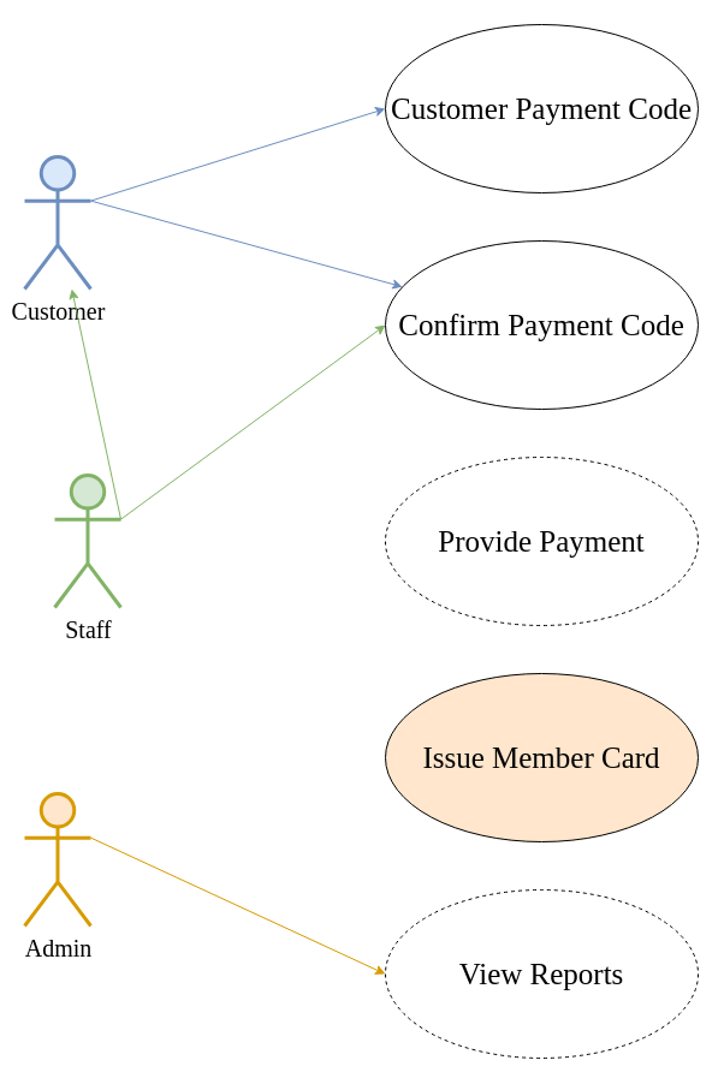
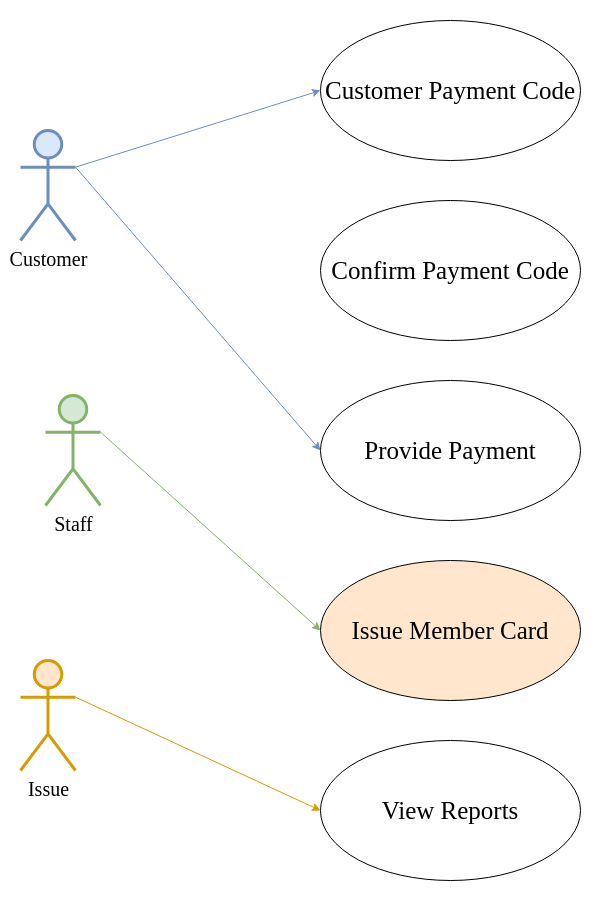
  <mxCell id="0" />
  <mxCell id="1" parent="0" />
  <mxCell id="2" value="&lt;font style=&quot;font-size: 25px&quot; face=&quot;Poppins&quot;&gt;Customer Payment Code&lt;/font&gt;" style="ellipse;whiteSpace=wrap;html=1;" vertex="1" parent="1"><mxGeometry x="320" y="20" width="260" height="140" as="geometry" /></mxCell>
  <mxCell id="3" value="&lt;font style=&quot;font-size: 25px&quot; face=&quot;Poppins&quot;&gt;Confirm Payment Code&lt;/font&gt;" style="ellipse;whiteSpace=wrap;html=1;" vertex="1" parent="1"><mxGeometry x="320" y="200" width="260" height="140" as="geometry" /></mxCell>
- <mxCell id="4" value="&lt;font face=&quot;Poppins&quot; style=&quot;font-size: 25px&quot;&gt;Provide Payment&lt;/font&gt;&lt;br&gt;" style="ellipse;whiteSpace=wrap;html=1;dashed=1;" vertex="1" parent="1"><mxGeometry x="320" y="380" width="260" height="140" as="geometry" /></mxCell>
+ <mxCell id="4" value="&lt;font face=&quot;Poppins&quot; style=&quot;font-size: 25px&quot;&gt;Provide Payment&lt;/font&gt;&lt;br&gt;" style="ellipse;whiteSpace=wrap;html=1;" vertex="1" parent="1"><mxGeometry x="320" y="380" width="260" height="140" as="geometry" /></mxCell>
  <mxCell id="5" value="&lt;font style=&quot;font-size: 25px&quot; face=&quot;Poppins&quot;&gt;Issue Member Card&lt;/font&gt;" style="ellipse;whiteSpace=wrap;html=1;fillColor=#ffe6cc;" vertex="1" parent="1"><mxGeometry x="320" y="560" width="260" height="140" as="geometry" /></mxCell>
- <mxCell id="6" value="&lt;font style=&quot;font-size: 25px&quot; face=&quot;Poppins&quot;&gt;View Reports&lt;/font&gt;" style="ellipse;whiteSpace=wrap;html=1;dashed=1;" vertex="1" parent="1"><mxGeometry x="320" y="740" width="260" height="140" as="geometry" /></mxCell>
+ <mxCell id="6" value="&lt;font style=&quot;font-size: 25px&quot; face=&quot;Poppins&quot;&gt;View Reports&lt;/font&gt;" style="ellipse;whiteSpace=wrap;html=1;" vertex="1" parent="1"><mxGeometry x="320" y="740" width="260" height="140" as="geometry" /></mxCell>
  <mxCell id="7" style="rounded=0;orthogonalLoop=1;jettySize=auto;html=1;exitX=1;exitY=0.333;exitDx=0;exitDy=0;exitPerimeter=0;entryX=0;entryY=0.5;entryDx=0;entryDy=0;fillColor=#dae8fc;strokeColor=#6c8ebf;" edge="1" parent="1" source="10" target="2"><mxGeometry relative="1" as="geometry" /></mxCell>
- <mxCell id="8" style="edgeStyle=none;rounded=0;orthogonalLoop=1;jettySize=auto;html=1;exitX=1;exitY=0.333;exitDx=0;exitDy=0;exitPerimeter=0;fillColor=#dae8fc;strokeColor=#6c8ebf;" edge="1" parent="1" source="10" target="3"><mxGeometry relative="1" as="geometry" /></mxCell>
- <mxCell id="9" style="edgeStyle=none;rounded=0;orthogonalLoop=1;jettySize=auto;html=1;exitX=1;exitY=0.333;exitDx=0;exitDy=0;exitPerimeter=0;entryX=0;entryY=0.5;entryDx=0;entryDy=0;fillColor=#d5e8d4;strokeColor=#82b366;" edge="1" parent="1" source="14" target="3"><mxGeometry relative="1" as="geometry" /></mxCell>
+ <mxCell id="8" style="edgeStyle=none;rounded=0;orthogonalLoop=1;jettySize=auto;html=1;exitX=1;exitY=0.333;exitDx=0;exitDy=0;exitPerimeter=0;entryX=0;entryY=0.5;entryDx=0;entryDy=0;fillColor=#dae8fc;strokeColor=#6c8ebf;" edge="1" parent="1" source="10" target="4"><mxGeometry relative="1" as="geometry" /></mxCell>
  <mxCell id="10" value="&lt;font style=&quot;font-size: 20px&quot;&gt;Customer&lt;br&gt;&lt;/font&gt;" style="shape=umlActor;verticalLabelPosition=bottom;labelBackgroundColor=#ffffff;verticalAlign=top;html=1;outlineConnect=0;fontFamily=Poppins;strokeWidth=3;fillColor=#dae8fc;strokeColor=#6c8ebf;" vertex="1" parent="1"><mxGeometry x="20" y="130" width="55" height="110" as="geometry" /></mxCell>
  <mxCell id="11" style="edgeStyle=none;rounded=0;orthogonalLoop=1;jettySize=auto;html=1;exitX=1;exitY=0.333;exitDx=0;exitDy=0;exitPerimeter=0;entryX=0;entryY=0.5;entryDx=0;entryDy=0;fillColor=#ffe6cc;strokeColor=#d79b00;" edge="1" parent="1" source="12" target="6"><mxGeometry relative="1" as="geometry" /></mxCell>
- <mxCell id="12" value="&lt;font style=&quot;font-size: 20px&quot;&gt;Admin&lt;/font&gt;" style="shape=umlActor;verticalLabelPosition=bottom;labelBackgroundColor=#ffffff;verticalAlign=top;html=1;outlineConnect=0;fontFamily=Poppins;strokeWidth=3;fillColor=#ffe6cc;strokeColor=#d79b00;" vertex="1" parent="1"><mxGeometry x="20" y="660" width="55" height="110" as="geometry" /></mxCell>
- <mxCell id="13" style="edgeStyle=none;rounded=0;orthogonalLoop=1;jettySize=auto;html=1;exitX=1;exitY=0.333;exitDx=0;exitDy=0;exitPerimeter=0;strokeWidth=1;fillColor=#d5e8d4;strokeColor=#82b366;" edge="1" parent="1" source="14" target="10"><mxGeometry relative="1" as="geometry" /></mxCell>
+ <mxCell id="12" value="&lt;font style=&quot;font-size: 20px&quot;&gt;Issue&lt;/font&gt;" style="shape=umlActor;verticalLabelPosition=bottom;labelBackgroundColor=#ffffff;verticalAlign=top;html=1;outlineConnect=0;fontFamily=Poppins;strokeWidth=3;fillColor=#ffe6cc;strokeColor=#d79b00;" vertex="1" parent="1"><mxGeometry x="20" y="660" width="55" height="110" as="geometry" /></mxCell>
+ <mxCell id="13" style="edgeStyle=none;rounded=0;orthogonalLoop=1;jettySize=auto;html=1;exitX=1;exitY=0.333;exitDx=0;exitDy=0;exitPerimeter=0;entryX=0;entryY=0.5;entryDx=0;entryDy=0;strokeWidth=1;fillColor=#d5e8d4;strokeColor=#82b366;" edge="1" parent="1" source="14" target="5"><mxGeometry relative="1" as="geometry" /></mxCell>
  <mxCell id="14" value="&lt;font style=&quot;font-size: 20px&quot;&gt;Staff&lt;/font&gt;" style="shape=umlActor;verticalLabelPosition=bottom;labelBackgroundColor=#ffffff;verticalAlign=top;html=1;outlineConnect=0;fontFamily=Poppins;strokeWidth=3;fillColor=#d5e8d4;strokeColor=#82b366;" vertex="1" parent="1"><mxGeometry x="45" y="395" width="55" height="110" as="geometry" /></mxCell>
